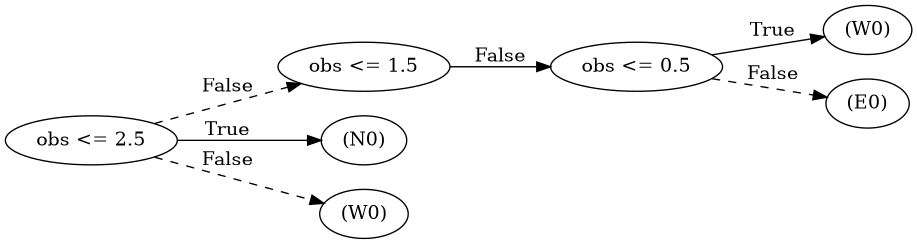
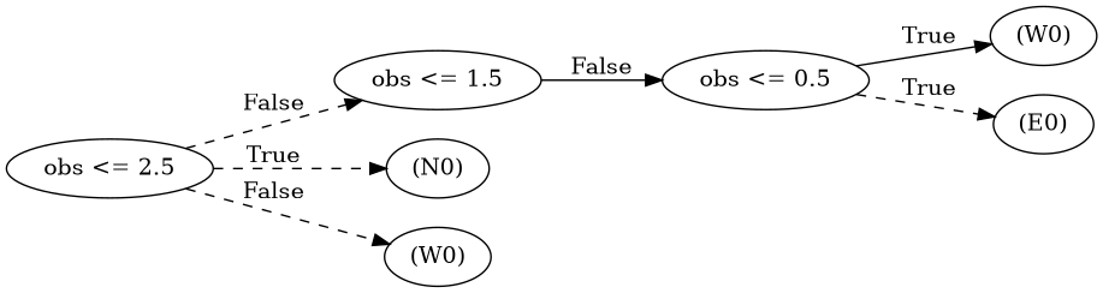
  digraph {
    fontname="DejaVu Serif"
    rankdir=LR
    node [fontname="DejaVu Serif"]
    edge [fontname="DejaVu Serif"]
    n1 [label="obs <= 1.5"]
    n2 [label="obs <= 0.5"]
    n3 [label="(W0)"]
    n4 [label="(E0)"]
    n5 [label="obs <= 2.5"]
    n6 [label="(N0)"]
    n7 [label="(W0)"]
    n1 -> n2 [label=False]
    n2 -> n3 [label=True]
-   n2 -> n4 [label=False style=dashed]
+   n2 -> n4 [label=True style=dashed]
    n5 -> n1 [label=False style=dashed]
-   n5 -> n6 [label=True]
+   n5 -> n6 [label=True style=dashed]
    n5 -> n7 [label=False style=dashed]
  }
